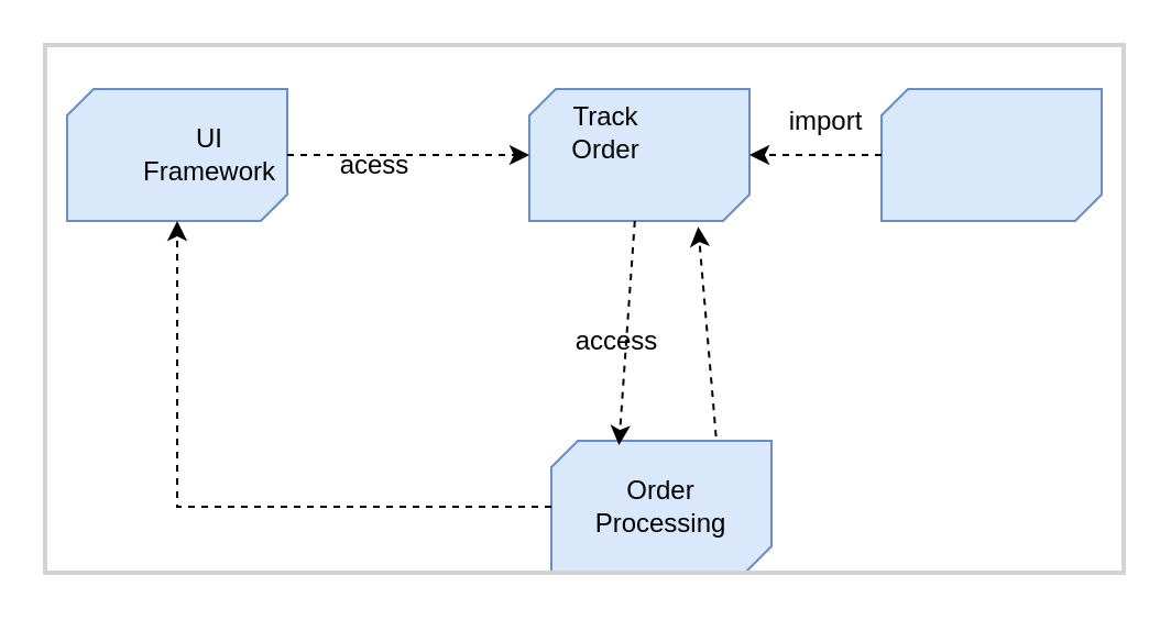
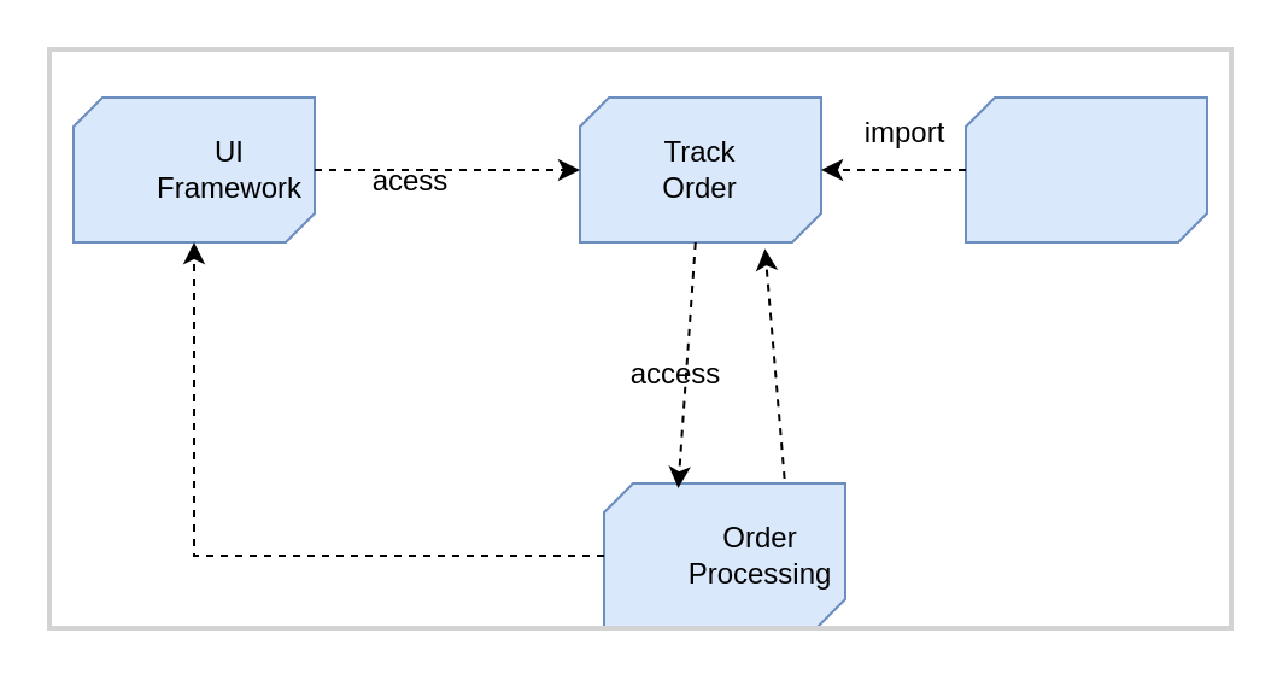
  <mxCell id="0" />
  <mxCell id="1" parent="0" />
  <mxCell id="2" value="" style="verticalLabelPosition=bottom;verticalAlign=top;html=1;shape=mxgraph.basic.diag_snip_rect;dx=6;whiteSpace=wrap;fillColor=#dae8fc;strokeColor=#6c8ebf;" vertex="1" parent="1"><mxGeometry x="30" y="40" width="100" height="60" as="geometry" /></mxCell>
  <mxCell id="3" value="" style="verticalLabelPosition=bottom;verticalAlign=top;html=1;shape=mxgraph.basic.diag_snip_rect;dx=6;whiteSpace=wrap;fillColor=#dae8fc;strokeColor=#6c8ebf;" vertex="1" parent="1"><mxGeometry x="240" y="40" width="100" height="60" as="geometry" /></mxCell>
  <mxCell id="4" value="" style="verticalLabelPosition=bottom;verticalAlign=top;html=1;shape=mxgraph.basic.diag_snip_rect;dx=6;whiteSpace=wrap;fillColor=#dae8fc;strokeColor=#6c8ebf;" vertex="1" parent="1"><mxGeometry x="250" y="200" width="100" height="60" as="geometry" /></mxCell>
  <mxCell id="5" value="" style="verticalLabelPosition=bottom;verticalAlign=top;html=1;shape=mxgraph.basic.diag_snip_rect;dx=6;whiteSpace=wrap;fillColor=#dae8fc;strokeColor=#6c8ebf;" vertex="1" parent="1"><mxGeometry x="400" y="40" width="100" height="60" as="geometry" /></mxCell>
  <mxCell id="6" value="UI Framework" style="text;html=1;align=center;verticalAlign=middle;whiteSpace=wrap;rounded=0;" vertex="1" parent="1"><mxGeometry x="65" y="55" width="60" height="30" as="geometry" /></mxCell>
- <mxCell id="7" value="Track Order" style="text;html=1;align=center;verticalAlign=middle;whiteSpace=wrap;rounded=0;" vertex="1" parent="1"><mxGeometry x="245" y="45" width="60" height="30" as="geometry" /></mxCell>
- <mxCell id="8" value="Order Processing" style="text;html=1;align=center;verticalAlign=middle;whiteSpace=wrap;rounded=0;" vertex="1" parent="1"><mxGeometry x="270" y="215" width="60" height="30" as="geometry" /></mxCell>
+ <mxCell id="7" value="Track Order" style="text;html=1;align=center;verticalAlign=middle;whiteSpace=wrap;rounded=0;" vertex="1" parent="1"><mxGeometry x="260" y="55" width="60" height="30" as="geometry" /></mxCell>
+ <mxCell id="8" value="Order Processing" style="text;html=1;align=center;verticalAlign=middle;whiteSpace=wrap;rounded=0;" vertex="1" parent="1"><mxGeometry x="285" y="215" width="60" height="30" as="geometry" /></mxCell>
  <mxCell id="9" value="" style="html=1;labelBackgroundColor=#ffffff;startArrow=none;startFill=0;startSize=6;endArrow=classic;endFill=1;endSize=6;jettySize=auto;orthogonalLoop=1;strokeWidth=1;dashed=1;fontSize=14;rounded=0;exitX=1;exitY=0.5;exitDx=0;exitDy=0;exitPerimeter=0;entryX=0;entryY=0.5;entryDx=0;entryDy=0;entryPerimeter=0;" edge="1" parent="1" source="2" target="3"><mxGeometry width="60" height="60" relative="1" as="geometry"><mxPoint x="100" y="160" as="sourcePoint" /><mxPoint x="160" y="100" as="targetPoint" /></mxGeometry></mxCell>
  <mxCell id="10" value="" style="html=1;labelBackgroundColor=#ffffff;startArrow=none;startFill=0;startSize=6;endArrow=classic;endFill=1;endSize=6;jettySize=auto;orthogonalLoop=1;strokeWidth=1;dashed=1;fontSize=14;rounded=0;exitX=0;exitY=0.5;exitDx=0;exitDy=0;exitPerimeter=0;entryX=1;entryY=0.5;entryDx=0;entryDy=0;entryPerimeter=0;" edge="1" parent="1" source="5" target="3"><mxGeometry width="60" height="60" relative="1" as="geometry"><mxPoint x="390" y="20" as="sourcePoint" /><mxPoint x="450" y="-40" as="targetPoint" /></mxGeometry></mxCell>
  <mxCell id="11" value="" style="html=1;labelBackgroundColor=#ffffff;startArrow=none;startFill=0;startSize=6;endArrow=classic;endFill=1;endSize=6;jettySize=auto;orthogonalLoop=1;strokeWidth=1;dashed=1;fontSize=14;rounded=0;exitX=0.748;exitY=-0.033;exitDx=0;exitDy=0;exitPerimeter=0;entryX=0.767;entryY=1.044;entryDx=0;entryDy=0;entryPerimeter=0;" edge="1" parent="1" source="4" target="3"><mxGeometry width="60" height="60" relative="1" as="geometry"><mxPoint x="260" y="180" as="sourcePoint" /><mxPoint x="320" y="120" as="targetPoint" /></mxGeometry></mxCell>
  <mxCell id="12" value="" style="html=1;labelBackgroundColor=#ffffff;startArrow=none;startFill=0;startSize=6;endArrow=classic;endFill=1;endSize=6;jettySize=auto;orthogonalLoop=1;strokeWidth=1;dashed=1;fontSize=14;rounded=0;entryX=0.307;entryY=0.033;entryDx=0;entryDy=0;entryPerimeter=0;" edge="1" parent="1" source="3" target="4"><mxGeometry width="60" height="60" relative="1" as="geometry"><mxPoint x="200" y="200" as="sourcePoint" /><mxPoint x="260" y="140" as="targetPoint" /></mxGeometry></mxCell>
  <mxCell id="13" value="" style="html=1;labelBackgroundColor=#ffffff;startArrow=none;startFill=0;startSize=6;endArrow=classic;endFill=1;endSize=6;jettySize=auto;orthogonalLoop=1;strokeWidth=1;dashed=1;fontSize=14;rounded=0;entryX=0.5;entryY=1;entryDx=0;entryDy=0;entryPerimeter=0;exitX=0;exitY=0.5;exitDx=0;exitDy=0;exitPerimeter=0;" edge="1" parent="1" source="4" target="2"><mxGeometry width="60" height="60" relative="1" as="geometry"><mxPoint x="160" y="260" as="sourcePoint" /><mxPoint x="220" y="200" as="targetPoint" /><Array as="points"><mxPoint x="80" y="230" /></Array></mxGeometry></mxCell>
  <mxCell id="14" value="acess" style="text;html=1;align=center;verticalAlign=middle;whiteSpace=wrap;rounded=0;" vertex="1" parent="1"><mxGeometry x="140" y="60" width="60" height="30" as="geometry" /></mxCell>
  <mxCell id="15" value="import" style="text;html=1;align=center;verticalAlign=middle;whiteSpace=wrap;rounded=0;" vertex="1" parent="1"><mxGeometry x="345" y="40" width="60" height="30" as="geometry" /></mxCell>
  <mxCell id="16" value="access" style="text;html=1;align=center;verticalAlign=middle;whiteSpace=wrap;rounded=0;" vertex="1" parent="1"><mxGeometry x="250" y="140" width="60" height="30" as="geometry" /></mxCell>
  <mxCell id="17" value="" style="rounded=0;whiteSpace=wrap;html=1;fillColor=none;strokeColor=#d3d3d3;strokeWidth=2;" vertex="1" parent="1"><mxGeometry x="20" y="20" width="490" height="240" as="geometry" /></mxCell>
